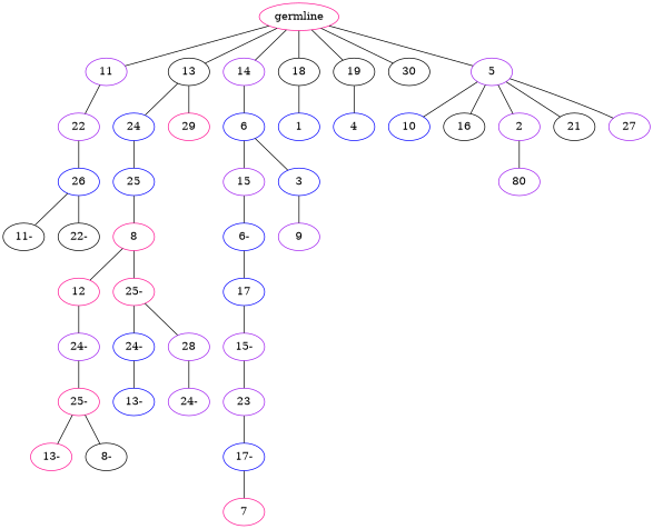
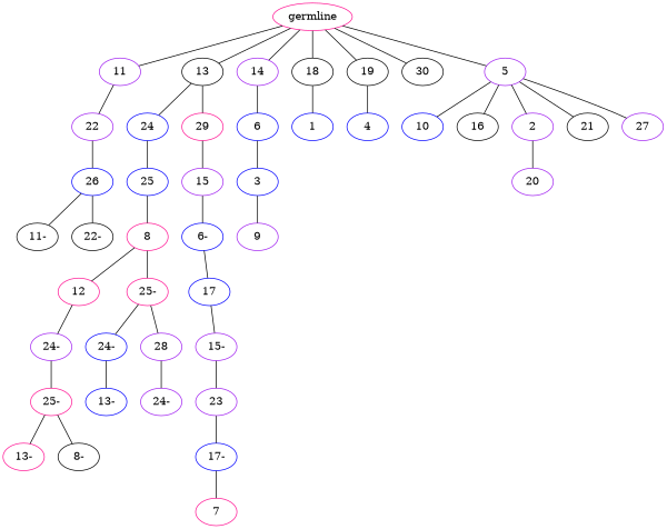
  graph {
    node [color=purple]
    n1 [color=deeppink label=germline]
    n2 [label=11]
    n3 [color=black label=13]
    n4 [label=14]
    n5 [color=black label=18]
    n6 [color=black label=19]
    n7 [color=black label=30]
    n8 [label=5]
    n9 [label=22]
    n10 [color=blue label=24]
    n11 [color=deeppink label=29]
    n12 [color=blue label=6]
    n13 [color=blue label=1]
    n14 [color=blue label=4]
    n15 [color=blue label=10]
    n16 [color=black label=16]
    n17 [label=2]
    n18 [color=black label=21]
    n19 [label=27]
    n20 [color=blue label=26]
    n21 [color=black label="11-"]
    n22 [color=black label="22-"]
    n23 [color=blue label=25]
    n24 [color=deeppink label=8]
    n25 [color=deeppink label=12]
    n26 [color=deeppink label="25-"]
    n27 [label="24-"]
    n28 [color=blue label="24-"]
    n29 [label=28]
    n30 [color=deeppink label="25-"]
    n31 [color=deeppink label="13-"]
    n32 [color=black label="8-"]
    n33 [color=blue label="13-"]
    n34 [label="24-"]
    n35 [label=15]
    n36 [color=blue label=3]
    n37 [color=blue label="6-"]
    n38 [label=9]
    n39 [color=blue label=17]
    n40 [label="15-"]
    n41 [label=23]
    n42 [color=blue label="17-"]
    n43 [color=deeppink label=7]
-   n44 [label=80]
+   n44 [label=20]
    n1 -- n2
    n1 -- n3
    n1 -- n4
    n1 -- n5
    n1 -- n6
    n1 -- n7
    n1 -- n8
    n2 -- n9
    n3 -- n10
    n3 -- n11
    n4 -- n12
    n5 -- n13
    n6 -- n14
    n8 -- n15
    n8 -- n16
    n8 -- n17
    n8 -- n18
    n8 -- n19
    n9 -- n20
    n10 -- n23
-   n12 -- n35
+   n11 -- n35
    n12 -- n36
    n17 -- n44
    n20 -- n21
    n20 -- n22
    n23 -- n24
    n24 -- n25
    n24 -- n26
    n25 -- n27
    n26 -- n28
    n26 -- n29
    n27 -- n30
    n28 -- n33
    n29 -- n34
    n30 -- n31
    n30 -- n32
    n35 -- n37
    n36 -- n38
    n37 -- n39
    n39 -- n40
    n40 -- n41
    n41 -- n42
    n42 -- n43
  }
